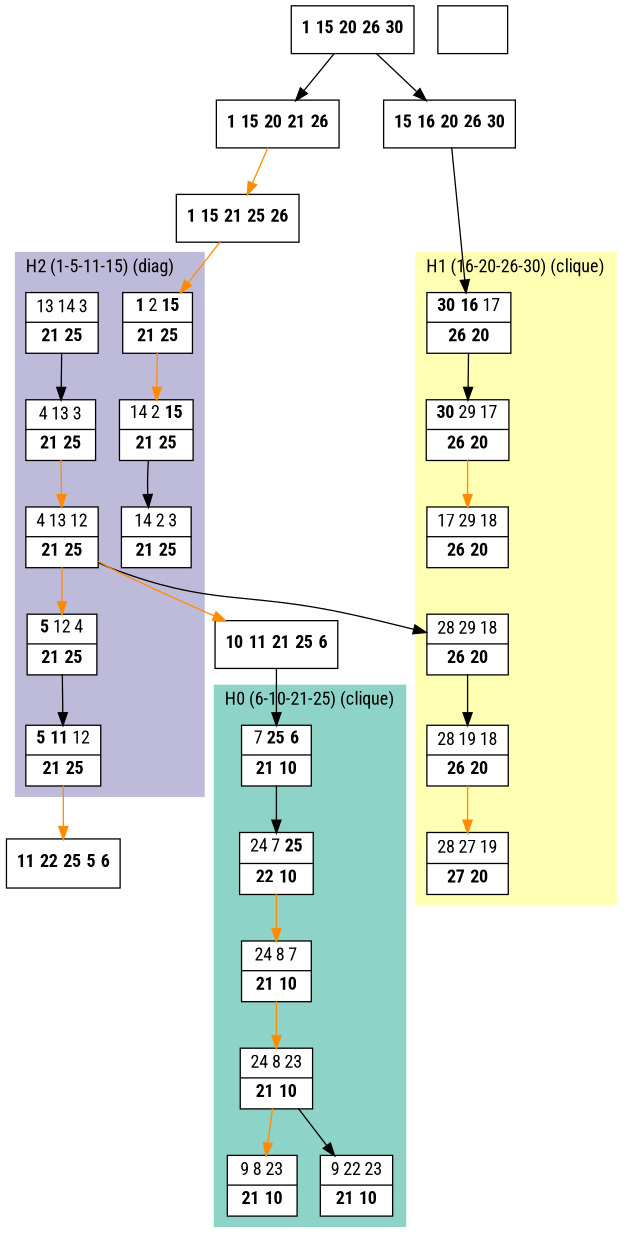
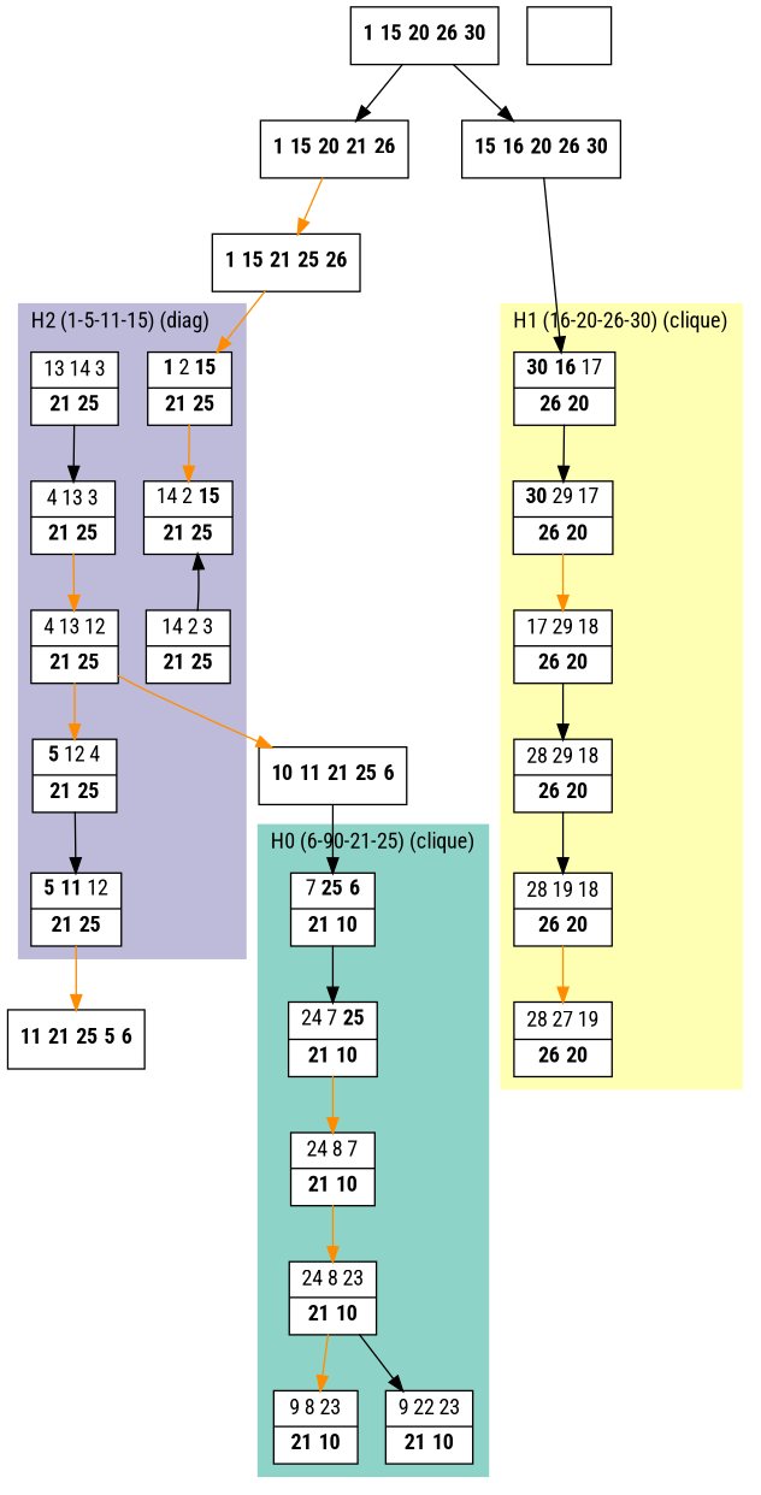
  digraph {
    fontname="Roboto Condensed"
    node [fillcolor=white fontname="Roboto Condensed" shape=record style=filled]
    edge [color=black fontname="Roboto Condensed"]
    n1 [label=<{ 7 <b>25</b> <b>6</b>|  <b>21</b> <b>10</b>}>]
-   n2 [label=<{ 24 7 <b>25</b>|  <b>22</b> <b>10</b>}>]
+   n2 [label=<{ 24 7 <b>25</b>|  <b>21</b> <b>10</b>}>]
    n3 [label=<{ 24 8 7|  <b>21</b> <b>10</b>}>]
    n4 [label=<{ 24 8 23|  <b>21</b> <b>10</b>}>]
    n5 [label=<{ 9 8 23|  <b>21</b> <b>10</b>}>]
    n6 [label=<{ 9 22 23|  <b>21</b> <b>10</b>}>]
    n7 [label=<{ <b>30</b> <b>16</b> 17|  <b>26</b> <b>20</b>}>]
    n8 [label=<{ <b>30</b> 29 17|  <b>26</b> <b>20</b>}>]
    n9 [label=<{ 17 29 18|  <b>26</b> <b>20</b>}>]
    n10 [label=<{ 28 29 18|  <b>26</b> <b>20</b>}>]
    n11 [label=<{ 28 19 18|  <b>26</b> <b>20</b>}>]
-   n12 [label=<{ 28 27 19|  <b>27</b> <b>20</b>}>]
+   n12 [label=<{ 28 27 19|  <b>26</b> <b>20</b>}>]
    n13 [label=<{ <b>1</b> 2 <b>15</b>|  <b>21</b> <b>25</b>}>]
    n14 [label=<{ 14 2 <b>15</b>|  <b>21</b> <b>25</b>}>]
    n15 [label=<{ 14 2 3|  <b>21</b> <b>25</b>}>]
    n16 [label=<{ 13 14 3|  <b>21</b> <b>25</b>}>]
    n17 [label=<{ 4 13 3|  <b>21</b> <b>25</b>}>]
    n18 [label=<{ 4 13 12|  <b>21</b> <b>25</b>}>]
    n19 [label=<{ <b>5</b> 12 4|  <b>21</b> <b>25</b>}>]
    n20 [label=<{ <b>5</b> <b>11</b> 12|  <b>21</b> <b>25</b>}>]
    n21 [label=<{ <b>10</b> <b>11</b> <b>21</b> <b>25</b> <b>6</b>}> fillcolor="" style=""]
-   n22 [label=<{ <b>11</b> <b>22</b> <b>25</b> <b>5</b> <b>6</b>}> fillcolor="" style=""]
+   n22 [label=<{ <b>11</b> <b>21</b> <b>25</b> <b>5</b> <b>6</b>}> fillcolor="" style=""]
    n23 [label=<{}> fillcolor="" style=""]
    n24 [label=<{ <b>1</b> <b>15</b> <b>20</b> <b>26</b> <b>30</b>}> fillcolor="" style=""]
    n25 [label=<{ <b>1</b> <b>15</b> <b>20</b> <b>21</b> <b>26</b>}> fillcolor="" style=""]
    n26 [label=<{ <b>15</b> <b>16</b> <b>20</b> <b>26</b> <b>30</b>}> fillcolor="" style=""]
    n27 [label=<{ <b>1</b> <b>15</b> <b>21</b> <b>25</b> <b>26</b>}> fillcolor="" style=""]
    subgraph cluster_1 {
      color="#8DD3C7"
-     label="H0 (6-10-21-25) (clique)"
+     label="H0 (6-90-21-25) (clique)"
      labeljust=l
      style=filled
      n1
      n2
      n3
      n4
      n5
      n6
    }
    subgraph cluster_2 {
      color="#FFFFB3"
      label="H1 (16-20-26-30) (clique)"
      labeljust=l
      style=filled
      n7
      n8
      n9
      n10
      n11
      n12
    }
    subgraph cluster_3 {
      color="#BEBADA"
      label="H2 (1-5-11-15) (diag)"
      labeljust=l
      style=filled
      n13
      n14
      n15
      n16
      n17
      n18
      n19
      n20
    }
    n1 -> n2
    n2 -> n3 [color=darkorange]
    n3 -> n4 [color=darkorange]
    n4 -> n5 [color=darkorange]
    n4 -> n6
    n7 -> n8
    n8 -> n9 [color=darkorange]
-   n18 -> n10
+   n9 -> n10
    n10 -> n11
    n11 -> n12 [color=darkorange]
    n13 -> n14 [color=darkorange]
-   n14 -> n15
+   n15 -> n14
    n16 -> n17
    n17 -> n18 [color=darkorange]
    n18 -> n19 [color=darkorange]
    n18 -> n21 [color=darkorange]
    n19 -> n20
    n20 -> n22 [color=darkorange]
    n21 -> n1
    n24 -> n25
    n24 -> n26
    n25 -> n27 [color=darkorange]
    n26 -> n7
    n27 -> n13 [color=darkorange]
  }
